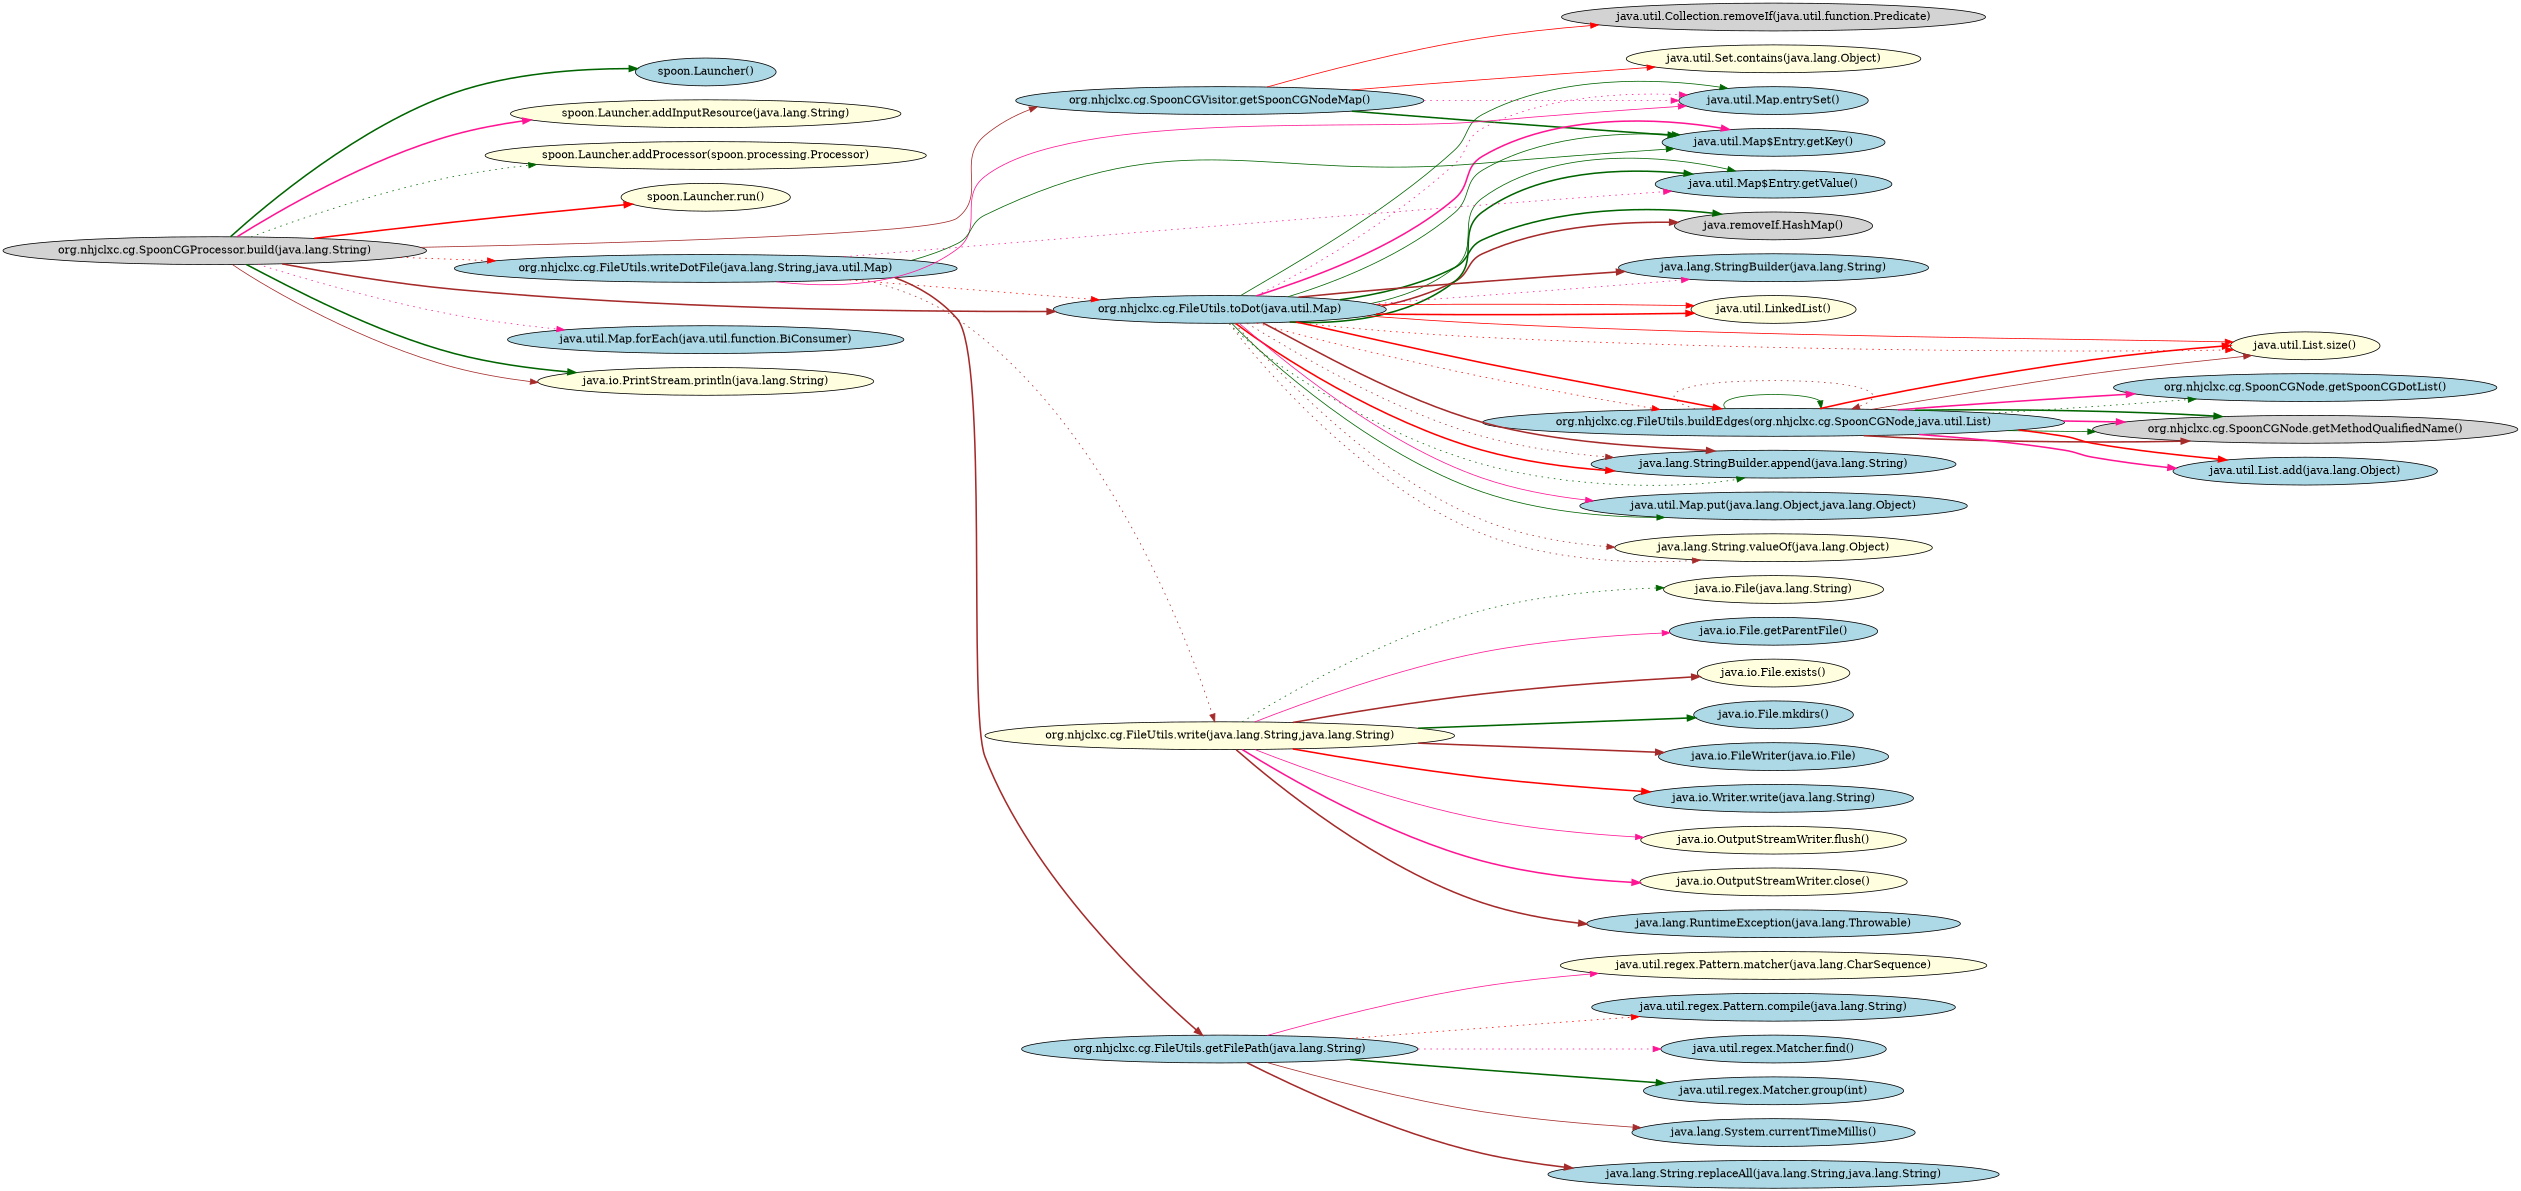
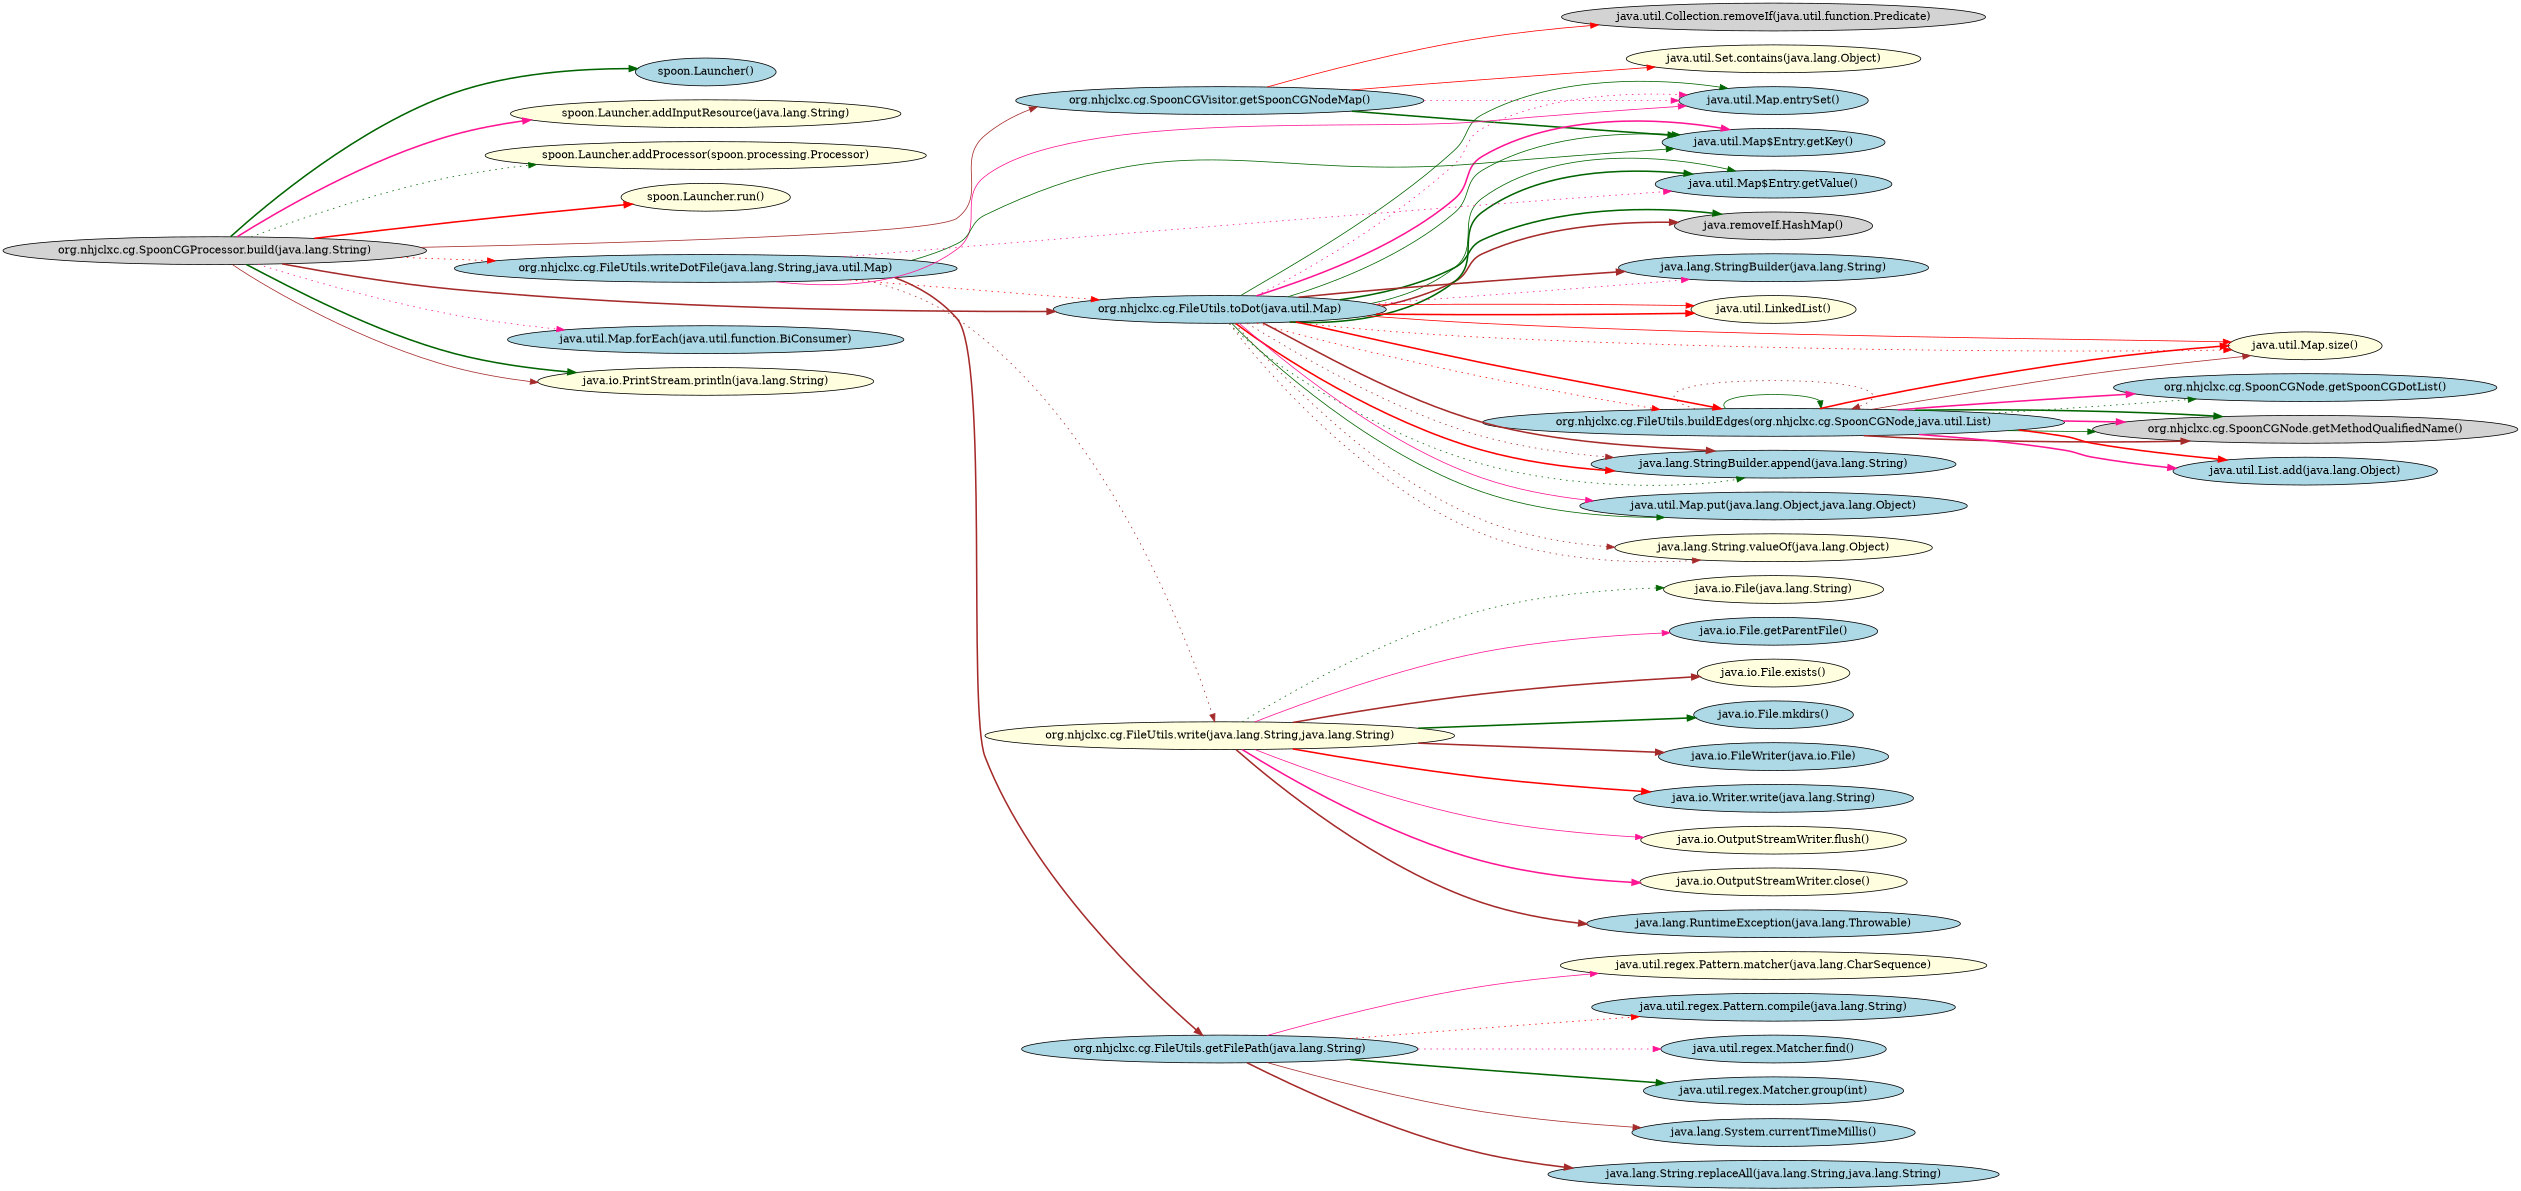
  digraph {
    rankdir=LR
    node [fillcolor=lightblue style=filled]
    edge [color=darkgreen style=bold]
    "org.nhjclxc.cg.SpoonCGProcessor.build(java.lang.String)" [fillcolor=lightgrey]
    "spoon.Launcher()"
    "spoon.Launcher.addInputResource(java.lang.String)" [fillcolor=lightyellow]
    "spoon.Launcher.addProcessor(spoon.processing.Processor)" [fillcolor=lightyellow]
    "spoon.Launcher.run()" [fillcolor=lightyellow]
    "org.nhjclxc.cg.SpoonCGVisitor.getSpoonCGNodeMap()"
    "org.nhjclxc.cg.FileUtils.toDot(java.util.Map)"
    "org.nhjclxc.cg.FileUtils.writeDotFile(java.lang.String,java.util.Map)"
    "java.util.Map.forEach(java.util.function.BiConsumer)"
    "java.io.PrintStream.println(java.lang.String)" [fillcolor=lightyellow]
    "java.util.Collection.removeIf(java.util.function.Predicate)" [fillcolor=lightgrey]
    "java.util.Map.entrySet()"
    "java.util.Set.contains(java.lang.Object)" [fillcolor=lightyellow]
    "java.util.Map$Entry.getKey()"
    n15 [fillcolor=lightgrey label="java.removeIf.HashMap()"]
    "java.util.Map$Entry.getValue()"
    "java.lang.StringBuilder(java.lang.String)"
    "java.util.LinkedList()" [fillcolor=lightyellow]
    "org.nhjclxc.cg.FileUtils.buildEdges(org.nhjclxc.cg.SpoonCGNode,java.util.List)"
-   "java.util.List.size()" [fillcolor=lightyellow]
+   "java.util.List.size()" [fillcolor=lightyellow label="java.util.Map.size()"]
    "java.lang.StringBuilder.append(java.lang.String)"
    "java.util.Map.put(java.lang.Object,java.lang.Object)"
    "java.lang.String.valueOf(java.lang.Object)" [fillcolor=lightyellow]
    "org.nhjclxc.cg.FileUtils.write(java.lang.String,java.lang.String)" [fillcolor=lightyellow]
    "org.nhjclxc.cg.FileUtils.getFilePath(java.lang.String)"
    "org.nhjclxc.cg.SpoonCGNode.getSpoonCGDotList()"
    "org.nhjclxc.cg.SpoonCGNode.getMethodQualifiedName()" [fillcolor=lightgrey]
    "java.util.List.add(java.lang.Object)"
    "java.io.File(java.lang.String)" [fillcolor=lightyellow]
    "java.io.File.getParentFile()"
    "java.io.File.exists()" [fillcolor=lightyellow]
    "java.io.File.mkdirs()"
    "java.io.FileWriter(java.io.File)"
    "java.io.Writer.write(java.lang.String)"
    "java.io.OutputStreamWriter.flush()" [fillcolor=lightyellow]
    "java.io.OutputStreamWriter.close()" [fillcolor=lightyellow]
    "java.lang.RuntimeException(java.lang.Throwable)"
    "java.util.regex.Pattern.matcher(java.lang.CharSequence)" [fillcolor=lightyellow]
    "java.util.regex.Pattern.compile(java.lang.String)"
    "java.util.regex.Matcher.find()"
    "java.util.regex.Matcher.group(int)"
    "java.lang.System.currentTimeMillis()"
    "java.lang.String.replaceAll(java.lang.String,java.lang.String)"
    "org.nhjclxc.cg.SpoonCGProcessor.build(java.lang.String)" -> "spoon.Launcher()"
    "org.nhjclxc.cg.SpoonCGProcessor.build(java.lang.String)" -> "spoon.Launcher.addInputResource(java.lang.String)" [color=deeppink]
    "org.nhjclxc.cg.SpoonCGProcessor.build(java.lang.String)" -> "spoon.Launcher.addProcessor(spoon.processing.Processor)" [style=dotted]
    "org.nhjclxc.cg.SpoonCGProcessor.build(java.lang.String)" -> "spoon.Launcher.run()" [color=red]
    "org.nhjclxc.cg.SpoonCGProcessor.build(java.lang.String)" -> "org.nhjclxc.cg.SpoonCGVisitor.getSpoonCGNodeMap()" [color=brown style=solid]
    "org.nhjclxc.cg.SpoonCGProcessor.build(java.lang.String)" -> "org.nhjclxc.cg.FileUtils.toDot(java.util.Map)" [color=brown]
    "org.nhjclxc.cg.SpoonCGProcessor.build(java.lang.String)" -> "org.nhjclxc.cg.FileUtils.writeDotFile(java.lang.String,java.util.Map)" [color=red style=dotted]
    "org.nhjclxc.cg.SpoonCGProcessor.build(java.lang.String)" -> "java.util.Map.forEach(java.util.function.BiConsumer)" [color=deeppink style=dotted]
    "org.nhjclxc.cg.SpoonCGProcessor.build(java.lang.String)" -> "java.io.PrintStream.println(java.lang.String)" [color=brown style=solid]
    "org.nhjclxc.cg.SpoonCGProcessor.build(java.lang.String)" -> "java.io.PrintStream.println(java.lang.String)"
    "org.nhjclxc.cg.SpoonCGVisitor.getSpoonCGNodeMap()" -> "java.util.Collection.removeIf(java.util.function.Predicate)" [color=red style=solid]
    "org.nhjclxc.cg.SpoonCGVisitor.getSpoonCGNodeMap()" -> "java.util.Map.entrySet()" [color=deeppink style=dotted]
    "org.nhjclxc.cg.SpoonCGVisitor.getSpoonCGNodeMap()" -> "java.util.Set.contains(java.lang.Object)" [color=red style=solid]
    "org.nhjclxc.cg.SpoonCGVisitor.getSpoonCGNodeMap()" -> "java.util.Map$Entry.getKey()"
    "org.nhjclxc.cg.FileUtils.toDot(java.util.Map)" -> "java.util.Map.entrySet()" [color=deeppink style=dotted]
    "org.nhjclxc.cg.FileUtils.toDot(java.util.Map)" -> "java.util.Map.entrySet()" [style=solid]
    "org.nhjclxc.cg.FileUtils.toDot(java.util.Map)" -> "java.util.Map$Entry.getKey()" [style=solid]
    "org.nhjclxc.cg.FileUtils.toDot(java.util.Map)" -> "java.util.Map$Entry.getKey()" [color=deeppink]
    "org.nhjclxc.cg.FileUtils.toDot(java.util.Map)" -> n15 [color=brown]
    "org.nhjclxc.cg.FileUtils.toDot(java.util.Map)" -> n15
    "org.nhjclxc.cg.FileUtils.toDot(java.util.Map)" -> "java.util.Map$Entry.getValue()"
    "org.nhjclxc.cg.FileUtils.toDot(java.util.Map)" -> "java.util.Map$Entry.getValue()" [style=solid]
    "org.nhjclxc.cg.FileUtils.toDot(java.util.Map)" -> "java.lang.StringBuilder(java.lang.String)" [color=deeppink style=dotted]
    "org.nhjclxc.cg.FileUtils.toDot(java.util.Map)" -> "java.lang.StringBuilder(java.lang.String)" [color=brown]
    "org.nhjclxc.cg.FileUtils.toDot(java.util.Map)" -> "java.util.LinkedList()" [color=red]
    "org.nhjclxc.cg.FileUtils.toDot(java.util.Map)" -> "java.util.LinkedList()" [color=red style=solid]
    "org.nhjclxc.cg.FileUtils.toDot(java.util.Map)" -> "org.nhjclxc.cg.FileUtils.buildEdges(org.nhjclxc.cg.SpoonCGNode,java.util.List)" [color=red style=dotted]
    "org.nhjclxc.cg.FileUtils.toDot(java.util.Map)" -> "org.nhjclxc.cg.FileUtils.buildEdges(org.nhjclxc.cg.SpoonCGNode,java.util.List)" [color=red]
    "org.nhjclxc.cg.FileUtils.toDot(java.util.Map)" -> "java.util.List.size()" [color=red style=dotted]
    "org.nhjclxc.cg.FileUtils.toDot(java.util.Map)" -> "java.util.List.size()" [color=red style=solid]
    "org.nhjclxc.cg.FileUtils.toDot(java.util.Map)" -> "java.lang.StringBuilder.append(java.lang.String)" [style=dotted]
    "org.nhjclxc.cg.FileUtils.toDot(java.util.Map)" -> "java.lang.StringBuilder.append(java.lang.String)" [color=red]
    "org.nhjclxc.cg.FileUtils.toDot(java.util.Map)" -> "java.lang.StringBuilder.append(java.lang.String)" [color=brown style=dotted]
    "org.nhjclxc.cg.FileUtils.toDot(java.util.Map)" -> "java.lang.StringBuilder.append(java.lang.String)" [color=brown]
    "org.nhjclxc.cg.FileUtils.toDot(java.util.Map)" -> "java.util.Map.put(java.lang.Object,java.lang.Object)" [style=solid]
    "org.nhjclxc.cg.FileUtils.toDot(java.util.Map)" -> "java.util.Map.put(java.lang.Object,java.lang.Object)" [color=deeppink style=solid]
    "org.nhjclxc.cg.FileUtils.toDot(java.util.Map)" -> "java.lang.String.valueOf(java.lang.Object)" [color=brown style=dotted]
    "org.nhjclxc.cg.FileUtils.toDot(java.util.Map)" -> "java.lang.String.valueOf(java.lang.Object)" [color=brown style=dotted]
    "org.nhjclxc.cg.FileUtils.writeDotFile(java.lang.String,java.util.Map)" -> "org.nhjclxc.cg.FileUtils.toDot(java.util.Map)" [color=red style=dotted]
    "org.nhjclxc.cg.FileUtils.writeDotFile(java.lang.String,java.util.Map)" -> "java.util.Map.entrySet()" [color=deeppink style=solid]
    "org.nhjclxc.cg.FileUtils.writeDotFile(java.lang.String,java.util.Map)" -> "java.util.Map$Entry.getKey()" [style=solid]
    "org.nhjclxc.cg.FileUtils.writeDotFile(java.lang.String,java.util.Map)" -> "java.util.Map$Entry.getValue()" [color=deeppink style=dotted]
    "org.nhjclxc.cg.FileUtils.writeDotFile(java.lang.String,java.util.Map)" -> "org.nhjclxc.cg.FileUtils.write(java.lang.String,java.lang.String)" [color=brown style=dotted]
    "org.nhjclxc.cg.FileUtils.writeDotFile(java.lang.String,java.util.Map)" -> "org.nhjclxc.cg.FileUtils.getFilePath(java.lang.String)" [color=brown]
    "org.nhjclxc.cg.FileUtils.buildEdges(org.nhjclxc.cg.SpoonCGNode,java.util.List)" -> "org.nhjclxc.cg.FileUtils.buildEdges(org.nhjclxc.cg.SpoonCGNode,java.util.List)" [style=solid]
    "org.nhjclxc.cg.FileUtils.buildEdges(org.nhjclxc.cg.SpoonCGNode,java.util.List)" -> "org.nhjclxc.cg.FileUtils.buildEdges(org.nhjclxc.cg.SpoonCGNode,java.util.List)" [color=brown style=dotted]
    "org.nhjclxc.cg.FileUtils.buildEdges(org.nhjclxc.cg.SpoonCGNode,java.util.List)" -> "java.util.List.size()" [color=brown style=solid]
    "org.nhjclxc.cg.FileUtils.buildEdges(org.nhjclxc.cg.SpoonCGNode,java.util.List)" -> "java.util.List.size()" [color=red]
    "org.nhjclxc.cg.FileUtils.buildEdges(org.nhjclxc.cg.SpoonCGNode,java.util.List)" -> "org.nhjclxc.cg.SpoonCGNode.getSpoonCGDotList()" [style=dotted]
    "org.nhjclxc.cg.FileUtils.buildEdges(org.nhjclxc.cg.SpoonCGNode,java.util.List)" -> "org.nhjclxc.cg.SpoonCGNode.getSpoonCGDotList()" [color=deeppink]
    "org.nhjclxc.cg.FileUtils.buildEdges(org.nhjclxc.cg.SpoonCGNode,java.util.List)" -> "org.nhjclxc.cg.SpoonCGNode.getMethodQualifiedName()" [color=brown]
    "org.nhjclxc.cg.FileUtils.buildEdges(org.nhjclxc.cg.SpoonCGNode,java.util.List)" -> "org.nhjclxc.cg.SpoonCGNode.getMethodQualifiedName()" [style=solid]
    "org.nhjclxc.cg.FileUtils.buildEdges(org.nhjclxc.cg.SpoonCGNode,java.util.List)" -> "org.nhjclxc.cg.SpoonCGNode.getMethodQualifiedName()" [color=deeppink]
    "org.nhjclxc.cg.FileUtils.buildEdges(org.nhjclxc.cg.SpoonCGNode,java.util.List)" -> "org.nhjclxc.cg.SpoonCGNode.getMethodQualifiedName()"
    "org.nhjclxc.cg.FileUtils.buildEdges(org.nhjclxc.cg.SpoonCGNode,java.util.List)" -> "java.util.List.add(java.lang.Object)" [color=deeppink]
    "org.nhjclxc.cg.FileUtils.buildEdges(org.nhjclxc.cg.SpoonCGNode,java.util.List)" -> "java.util.List.add(java.lang.Object)" [color=red]
    "org.nhjclxc.cg.FileUtils.write(java.lang.String,java.lang.String)" -> "java.io.File(java.lang.String)" [style=dotted]
    "org.nhjclxc.cg.FileUtils.write(java.lang.String,java.lang.String)" -> "java.io.File.getParentFile()" [color=deeppink style=solid]
    "org.nhjclxc.cg.FileUtils.write(java.lang.String,java.lang.String)" -> "java.io.File.exists()" [color=brown]
    "org.nhjclxc.cg.FileUtils.write(java.lang.String,java.lang.String)" -> "java.io.File.mkdirs()"
    "org.nhjclxc.cg.FileUtils.write(java.lang.String,java.lang.String)" -> "java.io.FileWriter(java.io.File)" [color=brown]
    "org.nhjclxc.cg.FileUtils.write(java.lang.String,java.lang.String)" -> "java.io.Writer.write(java.lang.String)" [color=red]
    "org.nhjclxc.cg.FileUtils.write(java.lang.String,java.lang.String)" -> "java.io.OutputStreamWriter.flush()" [color=deeppink style=solid]
    "org.nhjclxc.cg.FileUtils.write(java.lang.String,java.lang.String)" -> "java.io.OutputStreamWriter.close()" [color=deeppink]
    "org.nhjclxc.cg.FileUtils.write(java.lang.String,java.lang.String)" -> "java.lang.RuntimeException(java.lang.Throwable)" [color=brown]
    "org.nhjclxc.cg.FileUtils.getFilePath(java.lang.String)" -> "java.util.regex.Pattern.matcher(java.lang.CharSequence)" [color=deeppink style=solid]
    "org.nhjclxc.cg.FileUtils.getFilePath(java.lang.String)" -> "java.util.regex.Pattern.compile(java.lang.String)" [color=red style=dotted]
    "org.nhjclxc.cg.FileUtils.getFilePath(java.lang.String)" -> "java.util.regex.Matcher.find()" [color=deeppink style=dotted]
    "org.nhjclxc.cg.FileUtils.getFilePath(java.lang.String)" -> "java.util.regex.Matcher.group(int)"
    "org.nhjclxc.cg.FileUtils.getFilePath(java.lang.String)" -> "java.lang.System.currentTimeMillis()" [color=brown style=solid]
    "org.nhjclxc.cg.FileUtils.getFilePath(java.lang.String)" -> "java.lang.String.replaceAll(java.lang.String,java.lang.String)" [color=brown]
  }
